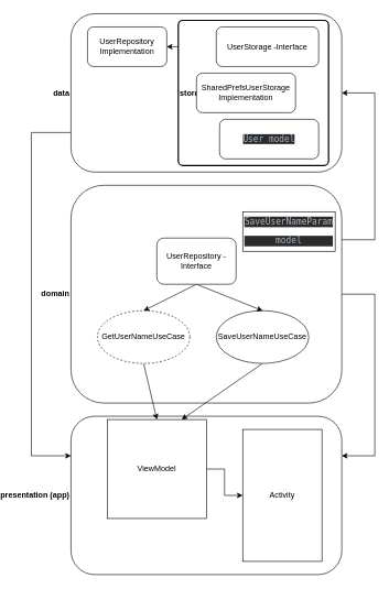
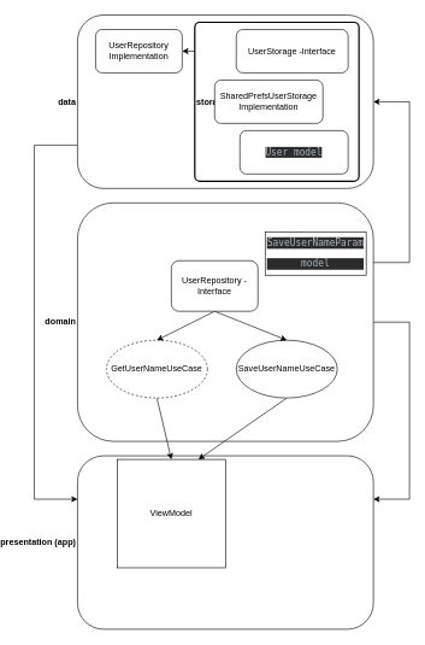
  <mxCell id="0" />
  <mxCell id="1" parent="0" />
  <mxCell id="2" value="&lt;b&gt;presentation (app)&lt;/b&gt;" style="rounded=1;whiteSpace=wrap;html=1;align=right;labelPosition=left;verticalLabelPosition=middle;verticalAlign=middle;" vertex="1" parent="1"><mxGeometry x="80" y="630" width="410" height="240" as="geometry" /></mxCell>
- <mxCell id="3" value="Activity" style="rounded=0;whiteSpace=wrap;html=1;" vertex="1" parent="1"><mxGeometry x="340" y="650" width="120" height="200" as="geometry" /></mxCell>
  <mxCell id="4" style="edgeStyle=orthogonalEdgeStyle;rounded=0;orthogonalLoop=1;jettySize=auto;html=1;exitX=1;exitY=0.5;exitDx=0;exitDy=0;entryX=1;entryY=0.25;entryDx=0;entryDy=0;" edge="1" parent="1" source="6" target="2"><mxGeometry relative="1" as="geometry"><Array as="points"><mxPoint x="540" y="445" /><mxPoint x="540" y="690" /></Array></mxGeometry></mxCell>
  <mxCell id="5" style="edgeStyle=orthogonalEdgeStyle;rounded=0;orthogonalLoop=1;jettySize=auto;html=1;exitX=1;exitY=0.25;exitDx=0;exitDy=0;entryX=1;entryY=0.5;entryDx=0;entryDy=0;" edge="1" parent="1" source="6" target="8"><mxGeometry relative="1" as="geometry"><Array as="points"><mxPoint x="540" y="362" /><mxPoint x="540" y="140" /></Array></mxGeometry></mxCell>
  <mxCell id="6" value="&lt;b&gt;domain&lt;/b&gt;" style="rounded=1;whiteSpace=wrap;html=1;align=right;labelPosition=left;verticalLabelPosition=middle;verticalAlign=middle;" vertex="1" parent="1"><mxGeometry x="80" y="280" width="410" height="330" as="geometry" /></mxCell>
  <mxCell id="7" style="edgeStyle=orthogonalEdgeStyle;rounded=0;orthogonalLoop=1;jettySize=auto;html=1;exitX=0;exitY=0.75;exitDx=0;exitDy=0;entryX=0;entryY=0.25;entryDx=0;entryDy=0;" edge="1" parent="1" source="8" target="2"><mxGeometry relative="1" as="geometry"><Array as="points"><mxPoint x="20" y="200" /><mxPoint x="20" y="690" /></Array></mxGeometry></mxCell>
  <mxCell id="8" value="&lt;b&gt;data&lt;/b&gt;" style="rounded=1;whiteSpace=wrap;html=1;align=right;labelPosition=left;verticalLabelPosition=middle;verticalAlign=middle;" vertex="1" parent="1"><mxGeometry x="80" y="20" width="410" height="240" as="geometry" /></mxCell>
  <mxCell id="9" style="rounded=0;orthogonalLoop=1;jettySize=auto;html=1;exitX=0.5;exitY=1;exitDx=0;exitDy=0;entryX=0.5;entryY=0;entryDx=0;entryDy=0;" edge="1" parent="1" source="10" target="24"><mxGeometry relative="1" as="geometry"><mxPoint x="370" y="650" as="targetPoint" /></mxGeometry></mxCell>
  <mxCell id="10" value="GetUserNameUseCase" style="ellipse;whiteSpace=wrap;html=1;dashed=1;" vertex="1" parent="1"><mxGeometry x="120" y="470" width="140" height="80" as="geometry" /></mxCell>
  <mxCell id="11" style="edgeStyle=none;rounded=0;orthogonalLoop=1;jettySize=auto;html=1;exitX=0.5;exitY=1;exitDx=0;exitDy=0;entryX=0.75;entryY=0;entryDx=0;entryDy=0;" edge="1" parent="1" source="12" target="24"><mxGeometry relative="1" as="geometry"><mxPoint x="310" y="650" as="targetPoint" /></mxGeometry></mxCell>
  <mxCell id="12" value="SaveUserNameUseCase" style="ellipse;whiteSpace=wrap;html=1;" vertex="1" parent="1"><mxGeometry x="300" y="470" width="140" height="80" as="geometry" /></mxCell>
  <mxCell id="13" style="edgeStyle=none;rounded=0;orthogonalLoop=1;jettySize=auto;html=1;exitX=0.5;exitY=1;exitDx=0;exitDy=0;entryX=0.5;entryY=0;entryDx=0;entryDy=0;" edge="1" parent="1" source="15" target="10"><mxGeometry relative="1" as="geometry" /></mxCell>
  <mxCell id="14" style="edgeStyle=none;rounded=0;orthogonalLoop=1;jettySize=auto;html=1;exitX=0.5;exitY=1;exitDx=0;exitDy=0;entryX=0.5;entryY=0;entryDx=0;entryDy=0;" edge="1" parent="1" source="15" target="12"><mxGeometry relative="1" as="geometry" /></mxCell>
  <mxCell id="15" value="UserRepository - Interface" style="rounded=1;whiteSpace=wrap;html=1;" vertex="1" parent="1"><mxGeometry x="210" y="360" width="120" height="70" as="geometry" /></mxCell>
  <mxCell id="16" value="&lt;pre style=&quot;background-color: #2b2b2b ; color: #a9b7c6 ; font-family: &amp;#34;jetbrains mono&amp;#34; , monospace ; font-size: 9.8pt&quot;&gt;SaveUserNameParam&lt;/pre&gt;&lt;pre style=&quot;background-color: #2b2b2b ; color: #a9b7c6 ; font-family: &amp;#34;jetbrains mono&amp;#34; , monospace ; font-size: 9.8pt&quot;&gt;model&lt;/pre&gt;" style="rounded=0;whiteSpace=wrap;html=1;" vertex="1" parent="1"><mxGeometry x="340" y="320" width="140" height="60" as="geometry" /></mxCell>
  <mxCell id="17" value="UserRepository&lt;br&gt;Implementation" style="rounded=1;whiteSpace=wrap;html=1;" vertex="1" parent="1"><mxGeometry x="105" y="40" width="120" height="60" as="geometry" /></mxCell>
  <mxCell id="18" style="edgeStyle=orthogonalEdgeStyle;rounded=0;orthogonalLoop=1;jettySize=auto;html=1;exitX=0;exitY=0.5;exitDx=0;exitDy=0;entryX=1;entryY=0.5;entryDx=0;entryDy=0;" edge="1" parent="1" source="20" target="17"><mxGeometry relative="1" as="geometry" /></mxCell>
  <mxCell id="19" value="&lt;div&gt;&lt;span&gt;&lt;b&gt;storage&lt;/b&gt;&lt;/span&gt;&lt;/div&gt;" style="rounded=1;whiteSpace=wrap;html=1;absoluteArcSize=1;arcSize=14;strokeWidth=2;align=left;" vertex="1" parent="1"><mxGeometry x="242.5" y="30" width="227.5" height="220" as="geometry" /></mxCell>
  <mxCell id="20" value="UserStorage -Interface" style="rounded=1;whiteSpace=wrap;html=1;" vertex="1" parent="1"><mxGeometry x="300" y="40" width="155" height="60" as="geometry" /></mxCell>
  <mxCell id="21" value="SharedPrefsUserStorage Implementation" style="rounded=1;whiteSpace=wrap;html=1;" vertex="1" parent="1"><mxGeometry x="270" y="110" width="150" height="60" as="geometry" /></mxCell>
  <mxCell id="22" value="&lt;pre style=&quot;background-color: rgb(43 , 43 , 43) ; color: rgb(169 , 183 , 198) ; font-family: &amp;#34;jetbrains mono&amp;#34; , monospace ; font-size: 9.8pt&quot;&gt;User model&lt;/pre&gt;" style="rounded=1;whiteSpace=wrap;html=1;" vertex="1" parent="1"><mxGeometry x="305" y="180" width="150" height="60" as="geometry" /></mxCell>
- <mxCell id="23" style="edgeStyle=orthogonalEdgeStyle;rounded=0;orthogonalLoop=1;jettySize=auto;html=1;exitX=1;exitY=0.5;exitDx=0;exitDy=0;entryX=0;entryY=0.5;entryDx=0;entryDy=0;" edge="1" parent="1" source="24" target="3"><mxGeometry relative="1" as="geometry" /></mxCell>
  <mxCell id="24" value="ViewModel" style="whiteSpace=wrap;html=1;aspect=fixed;" vertex="1" parent="1"><mxGeometry x="135" y="635" width="150" height="150" as="geometry" /></mxCell>
